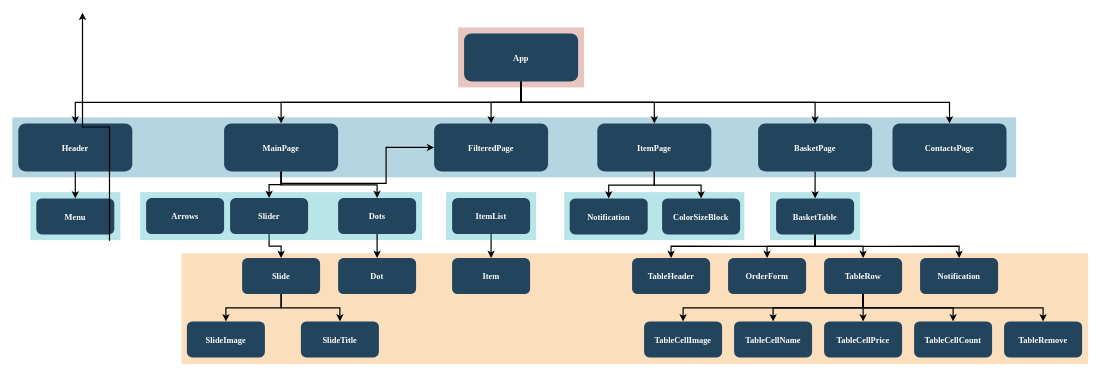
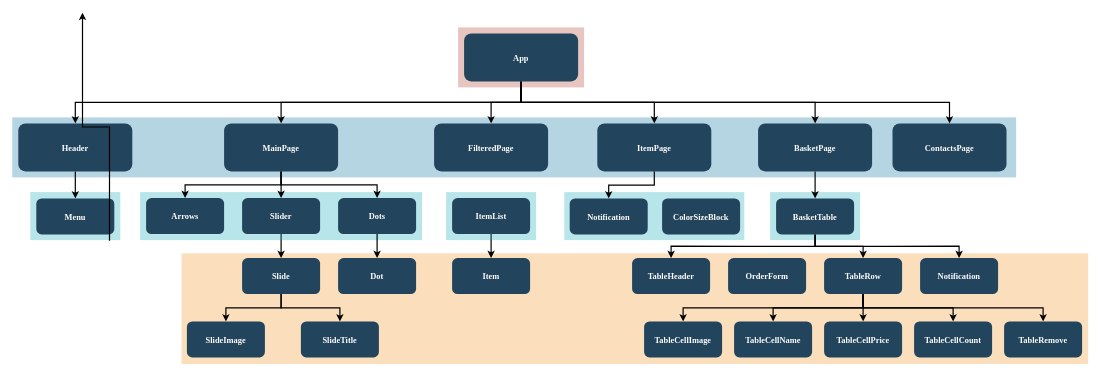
  <mxCell id="0" />
  <mxCell id="1" parent="0" />
  <mxCell id="2" value="" style="fillColor=#12AAB5;strokeColor=none;opacity=30;" vertex="1" parent="1"><mxGeometry x="1283" y="319.5" width="150" height="80" as="geometry" /></mxCell>
  <mxCell id="3" value="" style="fillColor=#AE4132;strokeColor=none;opacity=30;" parent="1" vertex="1"><mxGeometry x="763" y="45" width="210" height="100.0" as="geometry" /></mxCell>
  <mxCell id="4" value="" style="fillColor=#10739E;strokeColor=none;opacity=30;" parent="1" vertex="1"><mxGeometry x="20" y="195" width="1673" height="100" as="geometry" /></mxCell>
  <mxCell id="5" value="" style="fillColor=#12AAB5;strokeColor=none;opacity=30;" parent="1" vertex="1"><mxGeometry x="50" y="319.5" width="150" height="80" as="geometry" /></mxCell>
  <mxCell id="6" value="" style="fillColor=#F2931E;strokeColor=none;opacity=30;" parent="1" vertex="1"><mxGeometry x="302" y="421.5" width="1511" height="184.5" as="geometry" /></mxCell>
  <mxCell id="7" value="" style="fillColor=#12AAB5;strokeColor=none;opacity=30;" parent="1" vertex="1"><mxGeometry x="940" y="319.5" width="300" height="80" as="geometry" /></mxCell>
  <mxCell id="8" style="edgeStyle=orthogonalEdgeStyle;rounded=0;orthogonalLoop=1;jettySize=auto;html=1;entryX=0.5;entryY=0;entryDx=0;entryDy=0;strokeWidth=2;" edge="1" parent="1" source="25" target="28"><mxGeometry relative="1" as="geometry" /></mxCell>
  <mxCell id="9" value="" style="fillColor=#12AAB5;strokeColor=none;opacity=30;" parent="1" vertex="1"><mxGeometry x="233" y="319.5" width="470" height="80" as="geometry" /></mxCell>
  <mxCell id="10" style="edgeStyle=orthogonalEdgeStyle;rounded=0;orthogonalLoop=1;jettySize=auto;html=1;exitX=0.5;exitY=1;exitDx=0;exitDy=0;entryX=0.5;entryY=0;entryDx=0;entryDy=0;strokeWidth=2;" edge="1" parent="1" source="16" target="39"><mxGeometry relative="1" as="geometry" /></mxCell>
  <mxCell id="11" style="edgeStyle=orthogonalEdgeStyle;rounded=0;orthogonalLoop=1;jettySize=auto;html=1;exitX=0.5;exitY=1;exitDx=0;exitDy=0;entryX=0.5;entryY=0;entryDx=0;entryDy=0;strokeWidth=2;" edge="1" parent="1" source="16" target="18"><mxGeometry relative="1" as="geometry" /></mxCell>
  <mxCell id="12" style="edgeStyle=orthogonalEdgeStyle;rounded=0;orthogonalLoop=1;jettySize=auto;html=1;exitX=0.5;exitY=1;exitDx=0;exitDy=0;entryX=0.5;entryY=0;entryDx=0;entryDy=0;strokeWidth=2;" edge="1" parent="1" source="16" target="21"><mxGeometry relative="1" as="geometry" /></mxCell>
  <mxCell id="13" style="edgeStyle=orthogonalEdgeStyle;rounded=0;orthogonalLoop=1;jettySize=auto;html=1;exitX=0.5;exitY=1;exitDx=0;exitDy=0;entryX=0.5;entryY=0;entryDx=0;entryDy=0;strokeWidth=2;" edge="1" parent="1" source="16" target="23"><mxGeometry relative="1" as="geometry" /></mxCell>
  <mxCell id="14" style="edgeStyle=orthogonalEdgeStyle;rounded=0;orthogonalLoop=1;jettySize=auto;html=1;exitX=0.5;exitY=1;exitDx=0;exitDy=0;entryX=0.5;entryY=0;entryDx=0;entryDy=0;strokeWidth=2;" edge="1" parent="1" source="16" target="17"><mxGeometry relative="1" as="geometry" /></mxCell>
  <mxCell id="15" style="edgeStyle=orthogonalEdgeStyle;rounded=0;orthogonalLoop=1;jettySize=auto;html=1;exitX=0.5;exitY=1;exitDx=0;exitDy=0;entryX=0.5;entryY=0;entryDx=0;entryDy=0;strokeWidth=2;" edge="1" parent="1" source="16" target="38"><mxGeometry relative="1" as="geometry" /></mxCell>
  <mxCell id="16" value="App" style="rounded=1;fillColor=#23445D;gradientColor=none;strokeColor=none;fontColor=#FFFFFF;fontStyle=1;fontFamily=Tahoma;fontSize=14" parent="1" vertex="1"><mxGeometry x="773" y="55" width="190" height="80" as="geometry" /></mxCell>
  <mxCell id="17" value="ItemPage" style="rounded=1;fillColor=#23445D;gradientColor=none;strokeColor=none;fontColor=#FFFFFF;fontStyle=1;fontFamily=Tahoma;fontSize=14" parent="1" vertex="1"><mxGeometry x="995" y="205" width="190" height="80" as="geometry" /></mxCell>
  <mxCell id="18" value="FilteredPage" style="rounded=1;fillColor=#23445D;gradientColor=none;strokeColor=none;fontColor=#FFFFFF;fontStyle=1;fontFamily=Tahoma;fontSize=14" parent="1" vertex="1"><mxGeometry x="723" y="205" width="190" height="80" as="geometry" /></mxCell>
- <mxCell id="19" style="edgeStyle=orthogonalEdgeStyle;rounded=0;orthogonalLoop=1;jettySize=auto;html=1;exitX=0.5;exitY=1;exitDx=0;exitDy=0;strokeWidth=2;" edge="1" parent="1" source="21" target="18"><mxGeometry relative="1" as="geometry" /></mxCell>
+ <mxCell id="19" style="edgeStyle=orthogonalEdgeStyle;rounded=0;orthogonalLoop=1;jettySize=auto;html=1;exitX=0.5;exitY=1;exitDx=0;exitDy=0;entryX=0.5;entryY=0;entryDx=0;entryDy=0;strokeWidth=2;" edge="1" parent="1" source="21" target="40"><mxGeometry relative="1" as="geometry" /></mxCell>
  <mxCell id="20" style="edgeStyle=orthogonalEdgeStyle;rounded=0;orthogonalLoop=1;jettySize=auto;html=1;exitX=0.5;exitY=1;exitDx=0;exitDy=0;entryX=0.5;entryY=0;entryDx=0;entryDy=0;strokeWidth=2;" edge="1" parent="1" source="21" target="42"><mxGeometry relative="1" as="geometry" /></mxCell>
  <mxCell id="21" value="MainPage" style="rounded=1;fillColor=#23445D;gradientColor=none;strokeColor=none;fontColor=#FFFFFF;fontStyle=1;fontFamily=Tahoma;fontSize=14" parent="1" vertex="1"><mxGeometry x="373" y="205" width="190" height="80" as="geometry" /></mxCell>
  <mxCell id="22" style="edgeStyle=orthogonalEdgeStyle;rounded=0;orthogonalLoop=1;jettySize=auto;html=1;exitX=0.5;exitY=1;exitDx=0;exitDy=0;entryX=0.5;entryY=0;entryDx=0;entryDy=0;strokeWidth=2;" edge="1" parent="1" source="23" target="24"><mxGeometry relative="1" as="geometry" /></mxCell>
  <mxCell id="23" value="Header" style="rounded=1;fillColor=#23445D;gradientColor=none;strokeColor=none;fontColor=#FFFFFF;fontStyle=1;fontFamily=Tahoma;fontSize=14" parent="1" vertex="1"><mxGeometry x="30" y="205" width="190" height="80" as="geometry" /></mxCell>
  <mxCell id="24" value="Menu" style="rounded=1;fillColor=#23445D;gradientColor=none;strokeColor=none;fontColor=#FFFFFF;fontStyle=1;fontFamily=Tahoma;fontSize=14" parent="1" vertex="1"><mxGeometry y="330" width="130" height="60" as="geometry" x="60" /></mxCell>
- <mxCell id="25" value="Slider" style="rounded=1;fillColor=#23445D;gradientColor=none;strokeColor=none;fontColor=#FFFFFF;fontStyle=1;fontFamily=Tahoma;fontSize=14" parent="1" vertex="1"><mxGeometry x="383" y="329.5" width="130" height="60" as="geometry" /></mxCell>
+ <mxCell id="25" value="Slider" style="rounded=1;fillColor=#23445D;gradientColor=none;strokeColor=none;fontColor=#FFFFFF;fontStyle=1;fontFamily=Tahoma;fontSize=14" parent="1" vertex="1"><mxGeometry x="403" y="329.5" width="130" height="60" as="geometry" /></mxCell>
  <mxCell id="26" style="edgeStyle=orthogonalEdgeStyle;rounded=0;orthogonalLoop=1;jettySize=auto;html=1;exitX=0.5;exitY=1;exitDx=0;exitDy=0;entryX=0.5;entryY=0;entryDx=0;entryDy=0;strokeWidth=2;" edge="1" parent="1" source="28" target="29"><mxGeometry relative="1" as="geometry" /></mxCell>
  <mxCell id="27" style="edgeStyle=orthogonalEdgeStyle;rounded=0;orthogonalLoop=1;jettySize=auto;html=1;exitX=0.5;exitY=1;exitDx=0;exitDy=0;entryX=0.5;entryY=0;entryDx=0;entryDy=0;strokeWidth=2;" edge="1" parent="1" source="28" target="30"><mxGeometry relative="1" as="geometry" /></mxCell>
  <mxCell id="28" value="Slide" style="rounded=1;fillColor=#23445D;gradientColor=none;strokeColor=none;fontColor=#FFFFFF;fontStyle=1;fontFamily=Tahoma;fontSize=14" parent="1" vertex="1"><mxGeometry x="403" y="429.5" width="130" height="60" as="geometry" /></mxCell>
  <mxCell id="29" value="SlideImage" style="rounded=1;fillColor=#23445D;gradientColor=none;strokeColor=none;fontColor=#FFFFFF;fontStyle=1;fontFamily=Tahoma;fontSize=14" parent="1" vertex="1"><mxGeometry x="311" y="535" width="130" height="60" as="geometry" /></mxCell>
  <mxCell id="30" value="SlideTitle" style="rounded=1;fillColor=#23445D;gradientColor=none;strokeColor=none;fontColor=#FFFFFF;fontStyle=1;fontFamily=Tahoma;fontSize=14" parent="1" vertex="1"><mxGeometry x="501" y="535" width="130" height="60" as="geometry" /></mxCell>
  <mxCell id="31" style="edgeStyle=orthogonalEdgeStyle;rounded=0;orthogonalLoop=1;jettySize=auto;html=1;exitX=0.5;exitY=1;exitDx=0;exitDy=0;entryX=0.5;entryY=0;entryDx=0;entryDy=0;strokeWidth=2;" edge="1" parent="1" source="45" target="32"><mxGeometry relative="1" as="geometry" /></mxCell>
  <mxCell id="32" value="Item" style="rounded=1;fillColor=#23445D;gradientColor=none;strokeColor=none;fontColor=#FFFFFF;fontStyle=1;fontFamily=Tahoma;fontSize=14" parent="1" vertex="1"><mxGeometry x="753" y="429.5" width="130" height="60" as="geometry" /></mxCell>
  <mxCell id="33" value="" style="edgeStyle=elbowEdgeStyle;elbow=vertical;strokeWidth=2;rounded=0" parent="1" source="21" target="25" edge="1"><mxGeometry x="-160" y="120" width="100" height="100" as="geometry"><mxPoint x="-100" y="105" as="sourcePoint" /><mxPoint x="0" y="5" as="targetPoint" /></mxGeometry></mxCell>
- <mxCell id="34" value="" style="edgeStyle=elbowEdgeStyle;elbow=vertical;strokeWidth=2;rounded=0" parent="1" source="17" target="46" edge="1"><mxGeometry x="-160" y="120" width="100" height="100" as="geometry"><mxPoint x="-100" y="105" as="sourcePoint" /><mxPoint x="0" y="5" as="targetPoint" /></mxGeometry></mxCell>
  <mxCell id="35" value="" style="edgeStyle=elbowEdgeStyle;elbow=vertical;strokeWidth=2;rounded=0" parent="1" source="17" target="47" edge="1"><mxGeometry x="-160" y="120" width="100" height="100" as="geometry"><mxPoint x="-100" y="105" as="sourcePoint" /><mxPoint x="0" y="5" as="targetPoint" /></mxGeometry></mxCell>
  <mxCell id="36" value="" style="edgeStyle=elbowEdgeStyle;elbow=vertical;rounded=0;strokeWidth=2" parent="1" edge="1"><mxGeometry x="-23" y="135.5" width="100" height="100" as="geometry"><mxPoint x="182" y="400.5" as="sourcePoint" /><mxPoint x="137" y="20.5" as="targetPoint" /></mxGeometry></mxCell>
  <mxCell id="37" style="edgeStyle=orthogonalEdgeStyle;rounded=0;orthogonalLoop=1;jettySize=auto;html=1;exitX=0.5;exitY=1;exitDx=0;exitDy=0;entryX=0.5;entryY=0;entryDx=0;entryDy=0;strokeWidth=2;" edge="1" parent="1" source="38" target="52"><mxGeometry relative="1" as="geometry" /></mxCell>
  <mxCell id="38" value="BasketPage" style="rounded=1;fillColor=#23445D;gradientColor=none;strokeColor=none;fontColor=#FFFFFF;fontStyle=1;fontFamily=Tahoma;fontSize=14" vertex="1" parent="1"><mxGeometry x="1263" y="205" width="190" height="80" as="geometry" /></mxCell>
  <mxCell id="39" value="ContactsPage" style="rounded=1;fillColor=#23445D;gradientColor=none;strokeColor=none;fontColor=#FFFFFF;fontStyle=1;fontFamily=Tahoma;fontSize=14" vertex="1" parent="1"><mxGeometry x="1487" y="205" width="190" height="80" as="geometry" /></mxCell>
  <mxCell id="40" value="Arrows" style="rounded=1;fillColor=#23445D;gradientColor=none;strokeColor=none;fontColor=#FFFFFF;fontStyle=1;fontFamily=Tahoma;fontSize=14" vertex="1" parent="1"><mxGeometry x="243" y="329.5" width="130" height="60" as="geometry" /></mxCell>
  <mxCell id="41" style="edgeStyle=orthogonalEdgeStyle;rounded=0;orthogonalLoop=1;jettySize=auto;html=1;exitX=0.5;exitY=1;exitDx=0;exitDy=0;entryX=0.5;entryY=0;entryDx=0;entryDy=0;strokeWidth=2;" edge="1" parent="1" source="42" target="43"><mxGeometry relative="1" as="geometry" /></mxCell>
  <mxCell id="42" value="Dots" style="rounded=1;fillColor=#23445D;gradientColor=none;strokeColor=none;fontColor=#FFFFFF;fontStyle=1;fontFamily=Tahoma;fontSize=14" vertex="1" parent="1"><mxGeometry x="563" y="329.5" width="130" height="60" as="geometry" /></mxCell>
  <mxCell id="43" value="Dot" style="rounded=1;fillColor=#23445D;gradientColor=none;strokeColor=none;fontColor=#FFFFFF;fontStyle=1;fontFamily=Tahoma;fontSize=14" vertex="1" parent="1"><mxGeometry x="563" y="429.5" width="130" height="60" as="geometry" /></mxCell>
  <mxCell id="44" value="" style="fillColor=#12AAB5;strokeColor=none;opacity=30;" vertex="1" parent="1"><mxGeometry x="743" y="319.5" width="150" height="80" as="geometry" /></mxCell>
  <mxCell id="45" value="ItemList" style="rounded=1;fillColor=#23445D;gradientColor=none;strokeColor=none;fontColor=#FFFFFF;fontStyle=1;fontFamily=Tahoma;fontSize=14" parent="1" vertex="1"><mxGeometry x="753" y="329.5" width="130" height="60" as="geometry" /></mxCell>
  <mxCell id="46" value="ColorSizeBlock" style="rounded=1;fillColor=#23445D;gradientColor=none;strokeColor=none;fontColor=#FFFFFF;fontStyle=1;fontFamily=Tahoma;fontSize=14" parent="1" vertex="1"><mxGeometry x="1103" y="330" width="130" height="60" as="geometry" /></mxCell>
  <mxCell id="47" value="Notification" style="rounded=1;fillColor=#23445D;gradientColor=none;strokeColor=none;fontColor=#FFFFFF;fontStyle=1;fontFamily=Tahoma;fontSize=14" parent="1" vertex="1"><mxGeometry x="949" y="330" width="130" height="60" as="geometry" /></mxCell>
- <mxCell id="48" style="edgeStyle=orthogonalEdgeStyle;rounded=0;orthogonalLoop=1;jettySize=auto;html=1;exitX=0.5;exitY=1;exitDx=0;exitDy=0;entryX=0.5;entryY=0;entryDx=0;entryDy=0;strokeWidth=2;" edge="1" parent="1" source="52" target="54"><mxGeometry relative="1" as="geometry" /></mxCell>
  <mxCell id="49" style="edgeStyle=orthogonalEdgeStyle;rounded=0;orthogonalLoop=1;jettySize=auto;html=1;exitX=0.5;exitY=1;exitDx=0;exitDy=0;entryX=0.5;entryY=0;entryDx=0;entryDy=0;strokeWidth=2;" edge="1" parent="1" source="52" target="60"><mxGeometry relative="1" as="geometry" /></mxCell>
  <mxCell id="50" style="edgeStyle=orthogonalEdgeStyle;rounded=0;orthogonalLoop=1;jettySize=auto;html=1;exitX=0.5;exitY=1;exitDx=0;exitDy=0;entryX=0.5;entryY=0;entryDx=0;entryDy=0;strokeWidth=2;" edge="1" parent="1" source="52" target="53"><mxGeometry relative="1" as="geometry" /></mxCell>
  <mxCell id="51" style="edgeStyle=orthogonalEdgeStyle;rounded=0;orthogonalLoop=1;jettySize=auto;html=1;exitX=0.5;exitY=1;exitDx=0;exitDy=0;entryX=0.5;entryY=0;entryDx=0;entryDy=0;strokeWidth=2;" edge="1" parent="1" source="52" target="61"><mxGeometry relative="1" as="geometry" /></mxCell>
  <mxCell id="52" value="BasketTable" style="rounded=1;fillColor=#23445D;gradientColor=none;strokeColor=none;fontColor=#FFFFFF;fontStyle=1;fontFamily=Tahoma;fontSize=14" vertex="1" parent="1"><mxGeometry x="1293" y="330" width="130" height="60" as="geometry" /></mxCell>
  <mxCell id="53" value="TableHeader" style="rounded=1;fillColor=#23445D;gradientColor=none;strokeColor=none;fontColor=#FFFFFF;fontStyle=1;fontFamily=Tahoma;fontSize=14" vertex="1" parent="1"><mxGeometry x="1053" y="429.5" width="130" height="60" as="geometry" /></mxCell>
  <mxCell id="54" value="OrderForm" style="rounded=1;fillColor=#23445D;gradientColor=none;strokeColor=none;fontColor=#FFFFFF;fontStyle=1;fontFamily=Tahoma;fontSize=14" vertex="1" parent="1"><mxGeometry x="1213" y="429.5" width="130" height="60" as="geometry" /></mxCell>
  <mxCell id="55" style="edgeStyle=orthogonalEdgeStyle;rounded=0;orthogonalLoop=1;jettySize=auto;html=1;exitX=0.5;exitY=1;exitDx=0;exitDy=0;entryX=0.5;entryY=0;entryDx=0;entryDy=0;strokeWidth=2;" edge="1" parent="1" source="60" target="63"><mxGeometry relative="1" as="geometry" /></mxCell>
  <mxCell id="56" style="edgeStyle=orthogonalEdgeStyle;rounded=0;orthogonalLoop=1;jettySize=auto;html=1;exitX=0.5;exitY=1;exitDx=0;exitDy=0;entryX=0.5;entryY=0;entryDx=0;entryDy=0;strokeWidth=2;" edge="1" parent="1" source="60" target="62"><mxGeometry relative="1" as="geometry" /></mxCell>
  <mxCell id="57" style="edgeStyle=orthogonalEdgeStyle;rounded=0;orthogonalLoop=1;jettySize=auto;html=1;exitX=0.5;exitY=1;exitDx=0;exitDy=0;strokeWidth=2;" edge="1" parent="1" source="60" target="64"><mxGeometry relative="1" as="geometry" /></mxCell>
  <mxCell id="58" style="edgeStyle=orthogonalEdgeStyle;rounded=0;orthogonalLoop=1;jettySize=auto;html=1;exitX=0.5;exitY=1;exitDx=0;exitDy=0;entryX=0.5;entryY=0;entryDx=0;entryDy=0;strokeWidth=2;" edge="1" parent="1" source="60" target="65"><mxGeometry relative="1" as="geometry" /></mxCell>
  <mxCell id="59" style="edgeStyle=orthogonalEdgeStyle;rounded=0;orthogonalLoop=1;jettySize=auto;html=1;exitX=0.5;exitY=1;exitDx=0;exitDy=0;entryX=0.5;entryY=0;entryDx=0;entryDy=0;strokeWidth=2;" edge="1" parent="1" source="60" target="66"><mxGeometry relative="1" as="geometry" /></mxCell>
  <mxCell id="60" value="TableRow" style="rounded=1;fillColor=#23445D;gradientColor=none;strokeColor=none;fontColor=#FFFFFF;fontStyle=1;fontFamily=Tahoma;fontSize=14" vertex="1" parent="1"><mxGeometry x="1373" y="429.5" width="130" height="60" as="geometry" /></mxCell>
  <mxCell id="61" value="Notification" style="rounded=1;fillColor=#23445D;gradientColor=none;strokeColor=none;fontColor=#FFFFFF;fontStyle=1;fontFamily=Tahoma;fontSize=14" vertex="1" parent="1"><mxGeometry x="1533" y="429.5" width="130" height="60" as="geometry" /></mxCell>
  <mxCell id="62" value="TableCellName" style="rounded=1;fillColor=#23445D;gradientColor=none;strokeColor=none;fontColor=#FFFFFF;fontStyle=1;fontFamily=Tahoma;fontSize=14" vertex="1" parent="1"><mxGeometry x="1223" y="535" width="130" height="60" as="geometry" /></mxCell>
  <mxCell id="63" value="TableCellPrice" style="rounded=1;fillColor=#23445D;gradientColor=none;strokeColor=none;fontColor=#FFFFFF;fontStyle=1;fontFamily=Tahoma;fontSize=14" vertex="1" parent="1"><mxGeometry x="1373" y="535" width="130" height="60" as="geometry" /></mxCell>
  <mxCell id="64" value="TableCellImage" style="rounded=1;fillColor=#23445D;gradientColor=none;strokeColor=none;fontColor=#FFFFFF;fontStyle=1;fontFamily=Tahoma;fontSize=14" vertex="1" parent="1"><mxGeometry x="1073" y="535" width="130" height="60" as="geometry" /></mxCell>
  <mxCell id="65" value="TableCellCount" style="rounded=1;fillColor=#23445D;gradientColor=none;strokeColor=none;fontColor=#FFFFFF;fontStyle=1;fontFamily=Tahoma;fontSize=14" vertex="1" parent="1"><mxGeometry x="1523" y="535" width="130" height="60" as="geometry" /></mxCell>
  <mxCell id="66" value="TableRemove" style="rounded=1;fillColor=#23445D;gradientColor=none;strokeColor=none;fontColor=#FFFFFF;fontStyle=1;fontFamily=Tahoma;fontSize=14" vertex="1" parent="1"><mxGeometry x="1673" y="535" width="130" height="60" as="geometry" /></mxCell>
